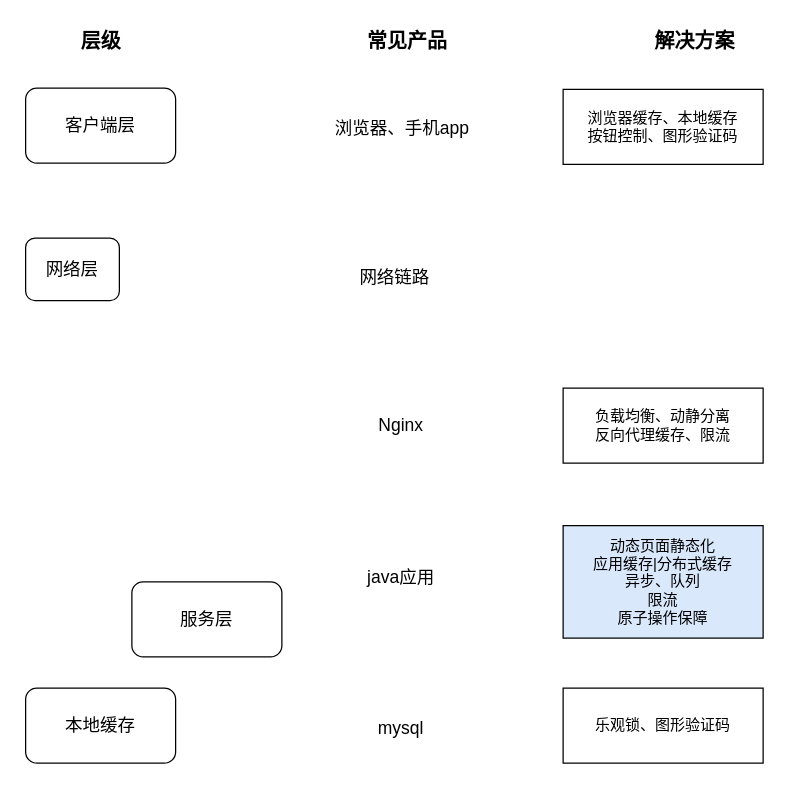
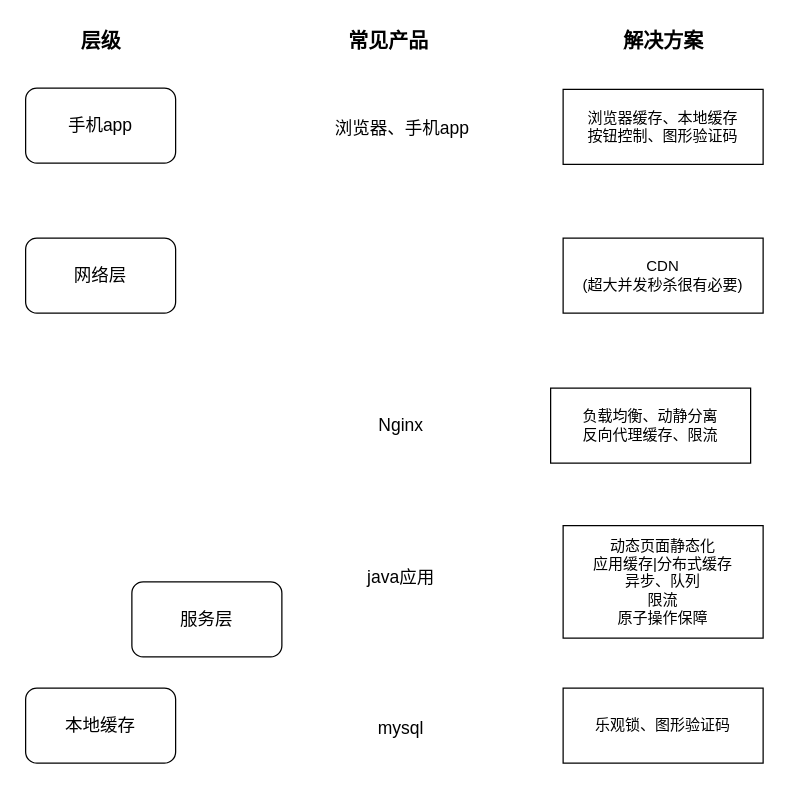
  <mxCell id="0" />
  <mxCell id="1" parent="0" />
- <mxCell id="2" value="&lt;font style=&quot;font-size: 14px&quot;&gt;客户端层&lt;/font&gt;" style="rounded=1;whiteSpace=wrap;html=1;" vertex="1" parent="1"><mxGeometry x="20" y="70" width="120" height="60" as="geometry" /></mxCell>
- <mxCell id="3" value="&lt;font style=&quot;font-size: 14px&quot;&gt;网络层&lt;/font&gt;" style="rounded=1;whiteSpace=wrap;html=1;" vertex="1" parent="1"><mxGeometry x="20" y="190" width="75" height="50" as="geometry" /></mxCell>
+ <mxCell id="2" value="&lt;font style=&quot;font-size: 14px&quot;&gt;手机app&lt;/font&gt;" style="rounded=1;whiteSpace=wrap;html=1;" vertex="1" parent="1"><mxGeometry x="20" y="70" width="120" height="60" as="geometry" /></mxCell>
+ <mxCell id="3" value="&lt;font style=&quot;font-size: 14px&quot;&gt;网络层&lt;/font&gt;" style="rounded=1;whiteSpace=wrap;html=1;" vertex="1" parent="1"><mxGeometry x="20" y="190" width="120" height="60" as="geometry" /></mxCell>
  <mxCell id="4" value="&lt;font style=&quot;font-size: 14px&quot;&gt;服务层&lt;/font&gt;" style="rounded=1;whiteSpace=wrap;html=1;" vertex="1" parent="1"><mxGeometry x="105" y="465" width="120" height="60" as="geometry" /></mxCell>
  <mxCell id="5" value="&lt;font style=&quot;font-size: 14px&quot;&gt;本地缓存&lt;/font&gt;" style="rounded=1;whiteSpace=wrap;html=1;" vertex="1" parent="1"><mxGeometry x="20" y="550" width="120" height="60" as="geometry" /></mxCell>
  <mxCell id="6" value="&lt;b&gt;&lt;font style=&quot;font-size: 16px&quot;&gt;层级&lt;/font&gt;&lt;/b&gt;" style="text;html=1;resizable=0;points=[];autosize=1;align=center;verticalAlign=top;spacingTop=-4;" vertex="1" parent="1"><mxGeometry x="55" y="20" width="50" height="20" as="geometry" /></mxCell>
- <mxCell id="7" value="&lt;b&gt;&lt;font style=&quot;font-size: 16px&quot;&gt;常见产品&lt;/font&gt;&lt;/b&gt;" style="text;html=1;resizable=0;points=[];autosize=1;align=center;verticalAlign=top;spacingTop=-4;" vertex="1" parent="1"><mxGeometry x="285" y="20" width="80" height="20" as="geometry" /></mxCell>
- <mxCell id="8" value="&lt;span style=&quot;font-size: 16px&quot;&gt;&lt;b&gt;解决方案&lt;/b&gt;&lt;/span&gt;" style="text;html=1;resizable=0;points=[];autosize=1;align=center;verticalAlign=top;spacingTop=-4;" vertex="1" parent="1"><mxGeometry x="515" y="20" width="80" height="20" as="geometry" /></mxCell>
+ <mxCell id="7" value="&lt;b&gt;&lt;font style=&quot;font-size: 16px&quot;&gt;常见产品&lt;/font&gt;&lt;/b&gt;" style="text;html=1;resizable=0;points=[];autosize=1;align=center;verticalAlign=top;spacingTop=-4;" vertex="1" parent="1"><mxGeometry x="270" y="20" width="80" height="20" as="geometry" /></mxCell>
+ <mxCell id="8" value="&lt;span style=&quot;font-size: 16px&quot;&gt;&lt;b&gt;解决方案&lt;/b&gt;&lt;/span&gt;" style="text;html=1;resizable=0;points=[];autosize=1;align=center;verticalAlign=top;spacingTop=-4;" vertex="1" parent="1"><mxGeometry x="490" y="20" width="80" height="20" as="geometry" /></mxCell>
  <mxCell id="9" value="&lt;font style=&quot;font-size: 14px&quot;&gt;浏览器、手机app&lt;/font&gt;" style="text;html=1;resizable=0;points=[];autosize=1;align=center;verticalAlign=top;spacingTop=-4;" vertex="1" parent="1"><mxGeometry x="261" y="91" width="120" height="20" as="geometry" /></mxCell>
- <mxCell id="10" value="&lt;span style=&quot;font-size: 14px&quot;&gt;网络链路&lt;/span&gt;" style="text;html=1;resizable=0;points=[];autosize=1;align=center;verticalAlign=top;spacingTop=-4;" vertex="1" parent="1"><mxGeometry x="280" y="210" width="70" height="20" as="geometry" /></mxCell>
  <mxCell id="11" value="&lt;span style=&quot;font-size: 14px&quot;&gt;Nginx&lt;/span&gt;" style="text;html=1;resizable=0;points=[];autosize=1;align=center;verticalAlign=top;spacingTop=-4;" vertex="1" parent="1"><mxGeometry x="295" y="329" width="50" height="20" as="geometry" /></mxCell>
  <mxCell id="12" value="&lt;span style=&quot;font-size: 14px&quot;&gt;java应用&lt;/span&gt;" style="text;html=1;resizable=0;points=[];autosize=1;align=center;verticalAlign=top;spacingTop=-4;" vertex="1" parent="1"><mxGeometry x="285" y="450" width="70" height="20" as="geometry" /></mxCell>
  <mxCell id="13" value="&lt;span style=&quot;font-size: 14px&quot;&gt;mysql&lt;/span&gt;" style="text;html=1;resizable=0;points=[];autosize=1;align=center;verticalAlign=top;spacingTop=-4;" vertex="1" parent="1"><mxGeometry x="295" y="571" width="50" height="20" as="geometry" /></mxCell>
  <mxCell id="14" value="&lt;font style=&quot;font-size: 12px&quot;&gt;浏览器缓存、本地缓存&lt;br&gt;按钮控制、图形验证码&lt;/font&gt;" style="rounded=0;whiteSpace=wrap;html=1;" vertex="1" parent="1"><mxGeometry x="450" y="71" width="160" height="60" as="geometry" /></mxCell>
- <mxCell id="16" value="负载均衡、动静分离&lt;br&gt;反向代理缓存、限流" style="rounded=0;whiteSpace=wrap;html=1;" vertex="1" parent="1"><mxGeometry x="450" y="310" width="160" height="60" as="geometry" /></mxCell>
- <mxCell id="17" value="动态页面静态化&lt;br&gt;应用缓存|分布式缓存&lt;br&gt;异步、队列&lt;br&gt;限流&lt;br&gt;原子操作保障" style="rounded=0;whiteSpace=wrap;html=1;fillColor=#dae8fc;" vertex="1" parent="1"><mxGeometry x="450" y="420" width="160" height="90" as="geometry" /></mxCell>
+ <mxCell id="15" value="CDN&lt;br&gt;(超大并发秒杀很有必要)" style="rounded=0;whiteSpace=wrap;html=1;" vertex="1" parent="1"><mxGeometry x="450" y="190" width="160" height="60" as="geometry" /></mxCell>
+ <mxCell id="16" value="负载均衡、动静分离&lt;br&gt;反向代理缓存、限流" style="rounded=0;whiteSpace=wrap;html=1;" vertex="1" parent="1"><mxGeometry x="440" y="310" width="160" height="60" as="geometry" /></mxCell>
+ <mxCell id="17" value="动态页面静态化&lt;br&gt;应用缓存|分布式缓存&lt;br&gt;异步、队列&lt;br&gt;限流&lt;br&gt;原子操作保障" style="rounded=0;whiteSpace=wrap;html=1;" vertex="1" parent="1"><mxGeometry x="450" y="420" width="160" height="90" as="geometry" /></mxCell>
  <mxCell id="18" value="乐观锁、图形验证码" style="rounded=0;whiteSpace=wrap;html=1;" vertex="1" parent="1"><mxGeometry x="450" y="550" width="160" height="60" as="geometry" /></mxCell>
